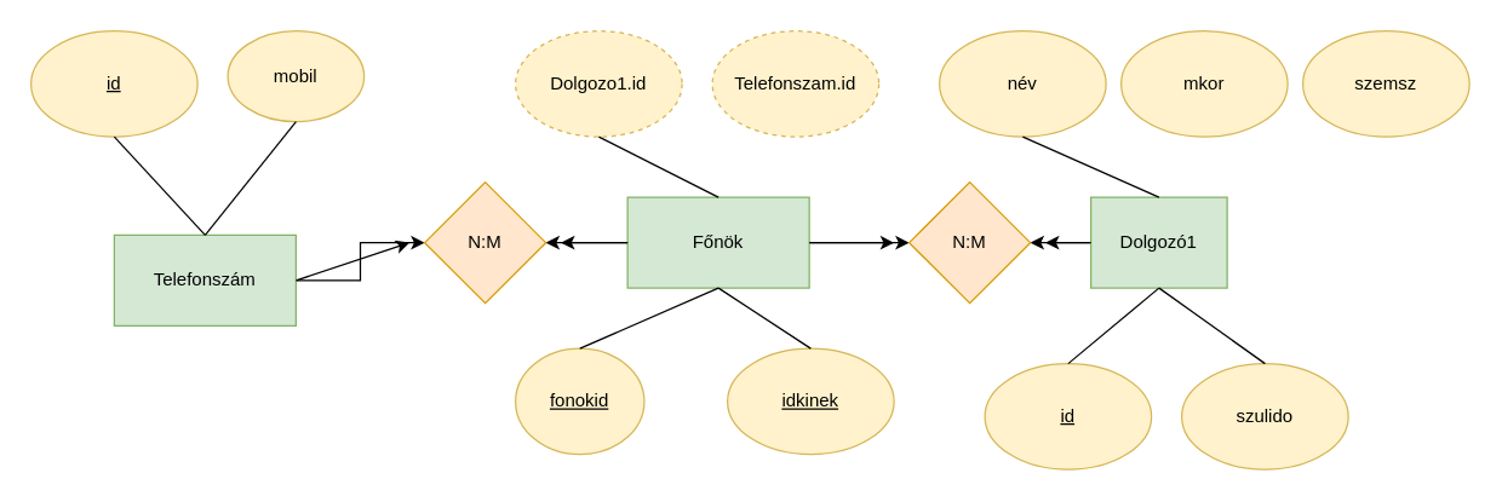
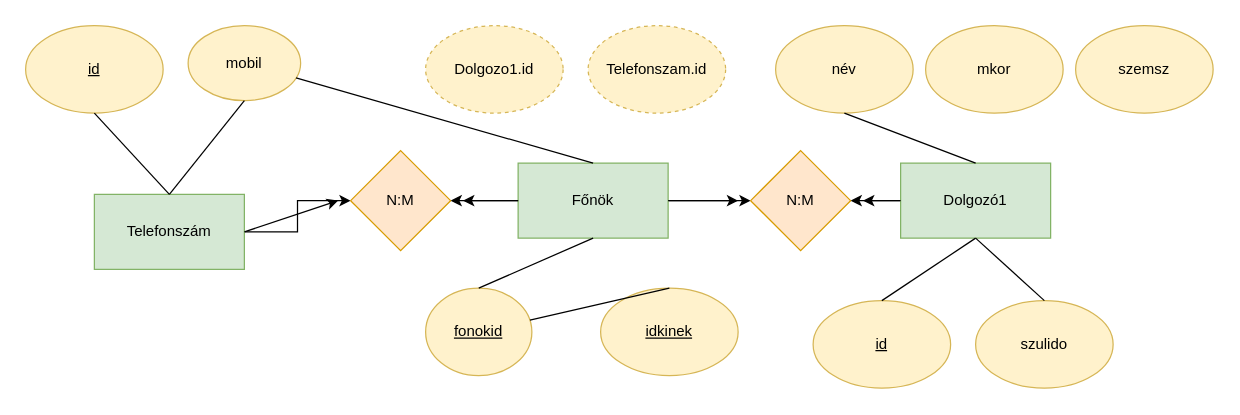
  <mxCell id="0" />
  <mxCell id="1" parent="0" />
  <mxCell id="2" value="szemsz" style="ellipse;whiteSpace=wrap;html=1;fillColor=#fff2cc;strokeColor=#d6b656;" parent="1" vertex="1"><mxGeometry x="860" y="20" width="110" height="70" as="geometry" /></mxCell>
  <mxCell id="3" value="" style="edgeStyle=orthogonalEdgeStyle;rounded=0;orthogonalLoop=1;jettySize=auto;html=1;" parent="1" source="4" target="14" edge="1"><mxGeometry relative="1" as="geometry" /></mxCell>
  <mxCell id="4" value="Telefonszám" style="rounded=0;whiteSpace=wrap;html=1;fillColor=#d5e8d4;strokeColor=#82b366;" parent="1" vertex="1"><mxGeometry x="75" y="155" width="120" height="60" as="geometry" /></mxCell>
  <mxCell id="5" value="" style="edgeStyle=orthogonalEdgeStyle;rounded=0;orthogonalLoop=1;jettySize=auto;html=1;" parent="1" source="6" target="17" edge="1"><mxGeometry relative="1" as="geometry" /></mxCell>
- <mxCell id="6" value="Dolgozó1" style="rounded=0;whiteSpace=wrap;html=1;fillColor=#d5e8d4;strokeColor=#82b366;" parent="1" vertex="1"><mxGeometry x="720" y="130" width="90" height="60" as="geometry" /></mxCell>
+ <mxCell id="6" value="Dolgozó1" style="rounded=0;whiteSpace=wrap;html=1;fillColor=#d5e8d4;strokeColor=#82b366;" parent="1" vertex="1"><mxGeometry x="720" y="130" width="120" height="60" as="geometry" /></mxCell>
  <mxCell id="7" value="" style="edgeStyle=orthogonalEdgeStyle;rounded=0;orthogonalLoop=1;jettySize=auto;html=1;" parent="1" source="8" target="17" edge="1"><mxGeometry relative="1" as="geometry" /></mxCell>
  <mxCell id="8" value="Főnök" style="rounded=0;whiteSpace=wrap;html=1;fillColor=#d5e8d4;strokeColor=#82b366;" parent="1" vertex="1"><mxGeometry x="414" y="130" width="120" height="60" as="geometry" /></mxCell>
  <mxCell id="9" value="mobil" style="ellipse;whiteSpace=wrap;html=1;fillColor=#fff2cc;strokeColor=#d6b656;" parent="1" vertex="1"><mxGeometry x="150" y="20" width="90" height="60" as="geometry" /></mxCell>
  <mxCell id="10" value="&lt;u&gt;id&lt;/u&gt;" style="ellipse;whiteSpace=wrap;html=1;fillColor=#fff2cc;strokeColor=#d6b656;" parent="1" vertex="1"><mxGeometry x="20" y="20" width="110" height="70" as="geometry" /></mxCell>
  <mxCell id="11" value="" style="endArrow=none;html=1;rounded=0;entryX=0.5;entryY=1;entryDx=0;entryDy=0;exitX=0.5;exitY=0;exitDx=0;exitDy=0;" parent="1" source="4" target="9" edge="1"><mxGeometry width="50" height="50" relative="1" as="geometry"><mxPoint x="420" y="200" as="sourcePoint" /><mxPoint x="470" y="150" as="targetPoint" /></mxGeometry></mxCell>
  <mxCell id="12" value="" style="endArrow=none;html=1;rounded=0;entryX=0.5;entryY=1;entryDx=0;entryDy=0;exitX=0.5;exitY=0;exitDx=0;exitDy=0;" parent="1" source="4" target="10" edge="1"><mxGeometry width="50" height="50" relative="1" as="geometry"><mxPoint x="420" y="200" as="sourcePoint" /><mxPoint x="470" y="150" as="targetPoint" /></mxGeometry></mxCell>
  <mxCell id="13" value="" style="edgeStyle=orthogonalEdgeStyle;rounded=0;orthogonalLoop=1;jettySize=auto;html=1;endArrow=none;endFill=0;startArrow=classic;startFill=1;" parent="1" source="14" target="8" edge="1"><mxGeometry relative="1" as="geometry" /></mxCell>
  <mxCell id="14" value="N:M" style="rhombus;whiteSpace=wrap;html=1;fillColor=#ffe6cc;strokeColor=#d79b00;rounded=0;" parent="1" vertex="1"><mxGeometry x="280" y="120" width="80" height="80" as="geometry" /></mxCell>
  <mxCell id="15" value="" style="endArrow=classic;html=1;rounded=0;exitX=0;exitY=0.5;exitDx=0;exitDy=0;" parent="1" source="8" edge="1"><mxGeometry width="50" height="50" relative="1" as="geometry"><mxPoint x="420" y="200" as="sourcePoint" /><mxPoint x="370" y="160" as="targetPoint" /></mxGeometry></mxCell>
  <mxCell id="16" value="" style="endArrow=classic;html=1;rounded=0;exitX=1;exitY=0.5;exitDx=0;exitDy=0;" parent="1" source="4" edge="1"><mxGeometry width="50" height="50" relative="1" as="geometry"><mxPoint x="420" y="200" as="sourcePoint" /><mxPoint x="270" y="160" as="targetPoint" /></mxGeometry></mxCell>
  <mxCell id="17" value="N:M" style="rhombus;whiteSpace=wrap;html=1;fillColor=#ffe6cc;strokeColor=#d79b00;rounded=0;" parent="1" vertex="1"><mxGeometry x="600" y="120" width="80" height="80" as="geometry" /></mxCell>
  <mxCell id="18" value="&lt;u&gt;fonokid&lt;/u&gt;" style="ellipse;whiteSpace=wrap;html=1;fillColor=#fff2cc;strokeColor=#d6b656;" parent="1" vertex="1"><mxGeometry x="340" y="230" width="85" height="70" as="geometry" /></mxCell>
  <mxCell id="19" value="&lt;u&gt;idkinek&lt;/u&gt;" style="ellipse;whiteSpace=wrap;html=1;fillColor=#fff2cc;strokeColor=#d6b656;" parent="1" vertex="1"><mxGeometry x="480" y="230" width="110" height="70" as="geometry" /></mxCell>
  <mxCell id="20" value="" style="endArrow=classic;html=1;rounded=0;exitX=1;exitY=0.5;exitDx=0;exitDy=0;" parent="1" source="8" edge="1"><mxGeometry width="50" height="50" relative="1" as="geometry"><mxPoint x="420" y="200" as="sourcePoint" /><mxPoint x="590" y="160" as="targetPoint" /></mxGeometry></mxCell>
  <mxCell id="21" value="" style="endArrow=classic;html=1;rounded=0;exitX=0;exitY=0.5;exitDx=0;exitDy=0;" parent="1" source="6" edge="1"><mxGeometry width="50" height="50" relative="1" as="geometry"><mxPoint x="420" y="200" as="sourcePoint" /><mxPoint x="690" y="160" as="targetPoint" /></mxGeometry></mxCell>
  <mxCell id="22" value="" style="endArrow=none;html=1;rounded=0;entryX=0.5;entryY=1;entryDx=0;entryDy=0;exitX=0.5;exitY=0;exitDx=0;exitDy=0;" parent="1" source="18" target="8" edge="1"><mxGeometry width="50" height="50" relative="1" as="geometry"><mxPoint x="420" y="200" as="sourcePoint" /><mxPoint x="470" y="150" as="targetPoint" /></mxGeometry></mxCell>
- <mxCell id="23" value="" style="endArrow=none;html=1;rounded=0;entryX=0.5;entryY=1;entryDx=0;entryDy=0;exitX=0.5;exitY=0;exitDx=0;exitDy=0;" parent="1" source="19" target="8" edge="1"><mxGeometry width="50" height="50" relative="1" as="geometry"><mxPoint x="420" y="200" as="sourcePoint" /><mxPoint x="470" y="150" as="targetPoint" /></mxGeometry></mxCell>
+ <mxCell id="23" value="" style="endArrow=none;html=1;rounded=0;exitX=0.5;exitY=0;exitDx=0;exitDy=0;" parent="1" source="19" target="18" edge="1"><mxGeometry width="50" height="50" relative="1" as="geometry"><mxPoint x="420" y="200" as="sourcePoint" /><mxPoint x="470" y="150" as="targetPoint" /></mxGeometry></mxCell>
  <mxCell id="24" value="&lt;u&gt;id&lt;/u&gt;" style="ellipse;whiteSpace=wrap;html=1;fillColor=#fff2cc;strokeColor=#d6b656;" parent="1" vertex="1"><mxGeometry x="650" y="240" width="110" height="70" as="geometry" /></mxCell>
  <mxCell id="25" value="név&lt;span style=&quot;color: rgba(0, 0, 0, 0); font-family: monospace; font-size: 0px; text-align: start; text-wrap-mode: nowrap;&quot;&gt;%3CmxGraphModel%3E%3Croot%3E%3CmxCell%20id%3D%220%22%2F%3E%3CmxCell%20id%3D%221%22%20parent%3D%220%22%2F%3E%3CmxCell%20id%3D%222%22%20value%3D%22mobil%22%20style%3D%22ellipse%3BwhiteSpace%3Dwrap%3Bhtml%3D1%3BfillColor%3D%23fff2cc%3BstrokeColor%3D%23d6b656%3B%22%20vertex%3D%221%22%20parent%3D%221%22%3E%3CmxGeometry%20x%3D%22150%22%20y%3D%2290%22%20width%3D%22110%22%20height%3D%2270%22%20as%3D%22geometry%22%2F%3E%3C%2FmxCell%3E%3C%2Froot%3E%3C%2FmxGraphModel%3E&lt;/span&gt;&lt;span style=&quot;color: rgba(0, 0, 0, 0); font-family: monospace; font-size: 0px; text-align: start; text-wrap-mode: nowrap;&quot;&gt;%3CmxGraphModel%3E%3Croot%3E%3CmxCell%20id%3D%220%22%2F%3E%3CmxCell%20id%3D%221%22%20parent%3D%220%22%2F%3E%3CmxCell%20id%3D%222%22%20value%3D%22mobil%22%20style%3D%22ellipse%3BwhiteSpace%3Dwrap%3Bhtml%3D1%3BfillColor%3D%23fff2cc%3BstrokeColor%3D%23d6b656%3B%22%20vertex%3D%221%22%20parent%3D%221%22%3E%3CmxGeometry%20x%3D%22150%22%20y%3D%2290%22%20width%3D%22110%22%20height%3D%2270%22%20as%3D%22geometry%22%2F%3E%3C%2FmxCell%3E%3C%2Froot%3E%3C%2FmxGraphModel%3E&lt;/span&gt;" style="ellipse;whiteSpace=wrap;html=1;fillColor=#fff2cc;strokeColor=#d6b656;" parent="1" vertex="1"><mxGeometry x="620" y="20" width="110" height="70" as="geometry" /></mxCell>
  <mxCell id="26" value="mkor" style="ellipse;whiteSpace=wrap;html=1;fillColor=#fff2cc;strokeColor=#d6b656;" parent="1" vertex="1"><mxGeometry x="740" y="20" width="110" height="70" as="geometry" /></mxCell>
  <mxCell id="27" value="szulido" style="ellipse;whiteSpace=wrap;html=1;fillColor=#fff2cc;strokeColor=#d6b656;" parent="1" vertex="1"><mxGeometry x="780" y="240" width="110" height="70" as="geometry" /></mxCell>
  <mxCell id="28" value="" style="endArrow=none;html=1;rounded=0;entryX=0.5;entryY=1;entryDx=0;entryDy=0;exitX=0.5;exitY=0;exitDx=0;exitDy=0;" parent="1" source="24" target="6" edge="1"><mxGeometry width="50" height="50" relative="1" as="geometry"><mxPoint x="490" y="200" as="sourcePoint" /><mxPoint x="540" y="150" as="targetPoint" /></mxGeometry></mxCell>
  <mxCell id="29" value="" style="endArrow=none;html=1;rounded=0;entryX=0.5;entryY=1;entryDx=0;entryDy=0;exitX=0.5;exitY=0;exitDx=0;exitDy=0;" parent="1" source="27" target="6" edge="1"><mxGeometry width="50" height="50" relative="1" as="geometry"><mxPoint x="490" y="200" as="sourcePoint" /><mxPoint x="540" y="150" as="targetPoint" /></mxGeometry></mxCell>
  <mxCell id="30" value="" style="endArrow=none;html=1;rounded=0;entryX=0.5;entryY=0;entryDx=0;entryDy=0;exitX=0.5;exitY=1;exitDx=0;exitDy=0;" parent="1" source="25" target="6" edge="1"><mxGeometry width="50" height="50" relative="1" as="geometry"><mxPoint x="490" y="200" as="sourcePoint" /><mxPoint x="540" y="150" as="targetPoint" /></mxGeometry></mxCell>
  <mxCell id="31" value="Dolgozo1.id" style="ellipse;whiteSpace=wrap;html=1;fillColor=#fff2cc;strokeColor=#d6b656;dashed=1;" vertex="1" parent="1"><mxGeometry x="340" y="20" width="110" height="70" as="geometry" /></mxCell>
  <mxCell id="32" value="Telefonszam.id" style="ellipse;whiteSpace=wrap;html=1;fillColor=#fff2cc;strokeColor=#d6b656;dashed=1;" vertex="1" parent="1"><mxGeometry x="470" y="20" width="110" height="70" as="geometry" /></mxCell>
- <mxCell id="33" value="" style="endArrow=none;html=1;rounded=0;entryX=0.5;entryY=1;entryDx=0;entryDy=0;exitX=0.5;exitY=0;exitDx=0;exitDy=0;" edge="1" parent="1" source="8" target="31"><mxGeometry width="50" height="50" relative="1" as="geometry"><mxPoint x="490" y="150" as="sourcePoint" /><mxPoint x="540" y="100" as="targetPoint" /></mxGeometry></mxCell>
+ <mxCell id="33" value="" style="endArrow=none;html=1;rounded=0;exitX=0.5;exitY=0;exitDx=0;exitDy=0;" edge="1" parent="1" source="8" target="9"><mxGeometry width="50" height="50" relative="1" as="geometry"><mxPoint x="490" y="150" as="sourcePoint" /><mxPoint x="540" y="100" as="targetPoint" /></mxGeometry></mxCell>
